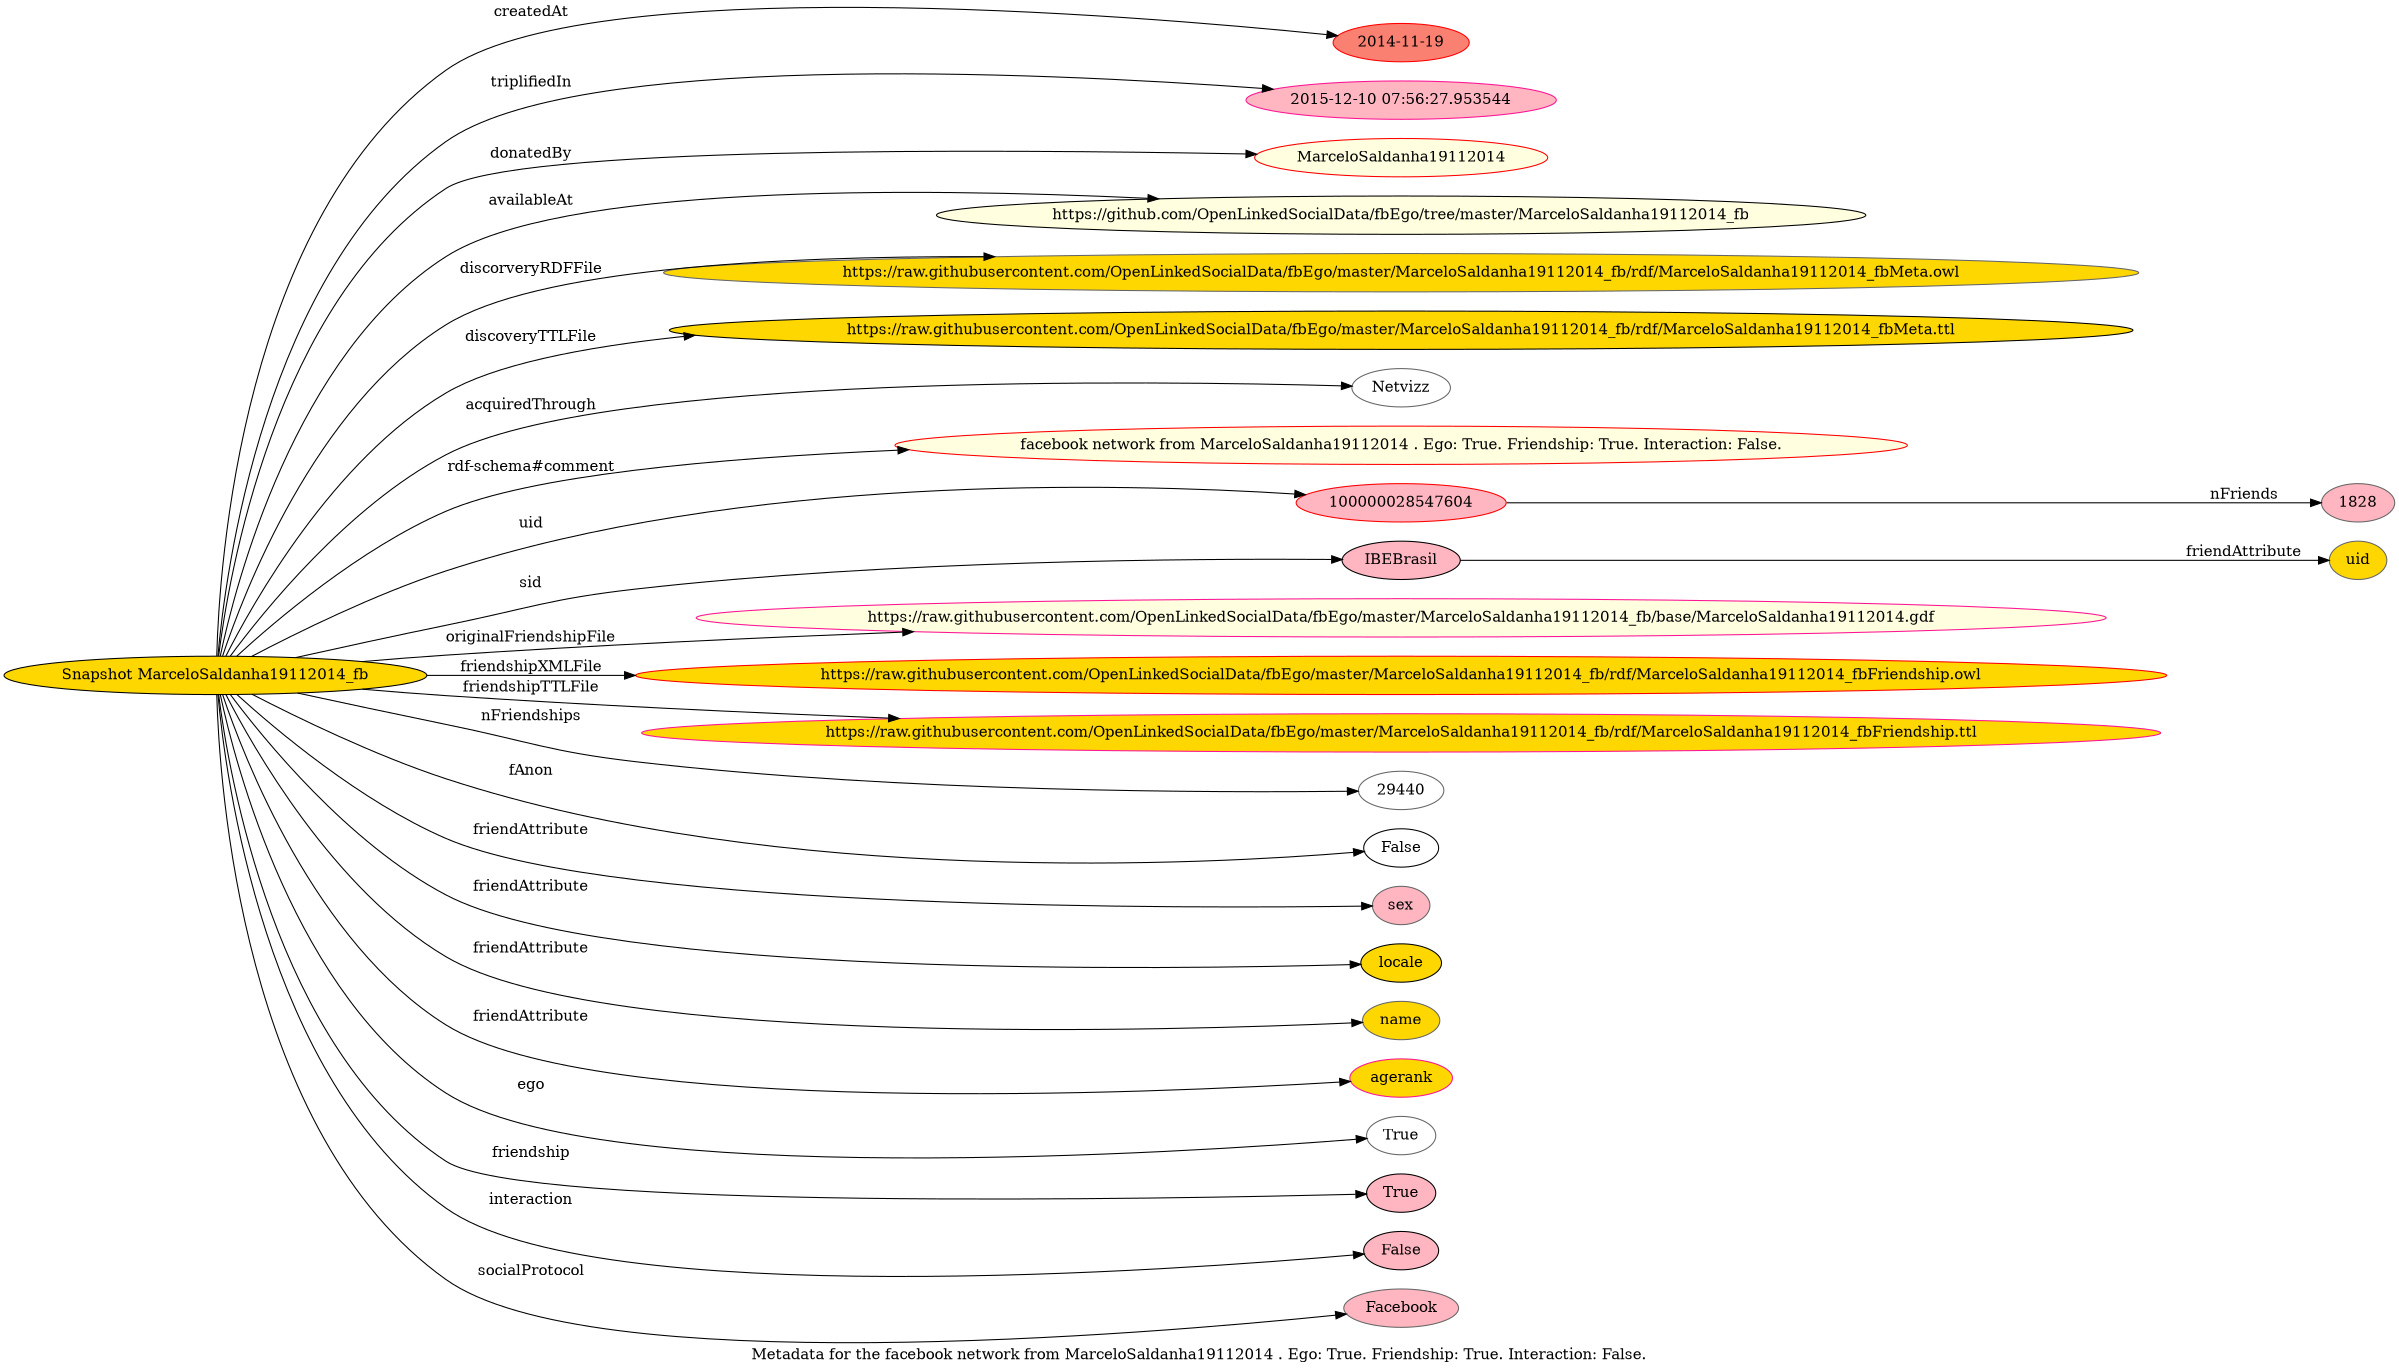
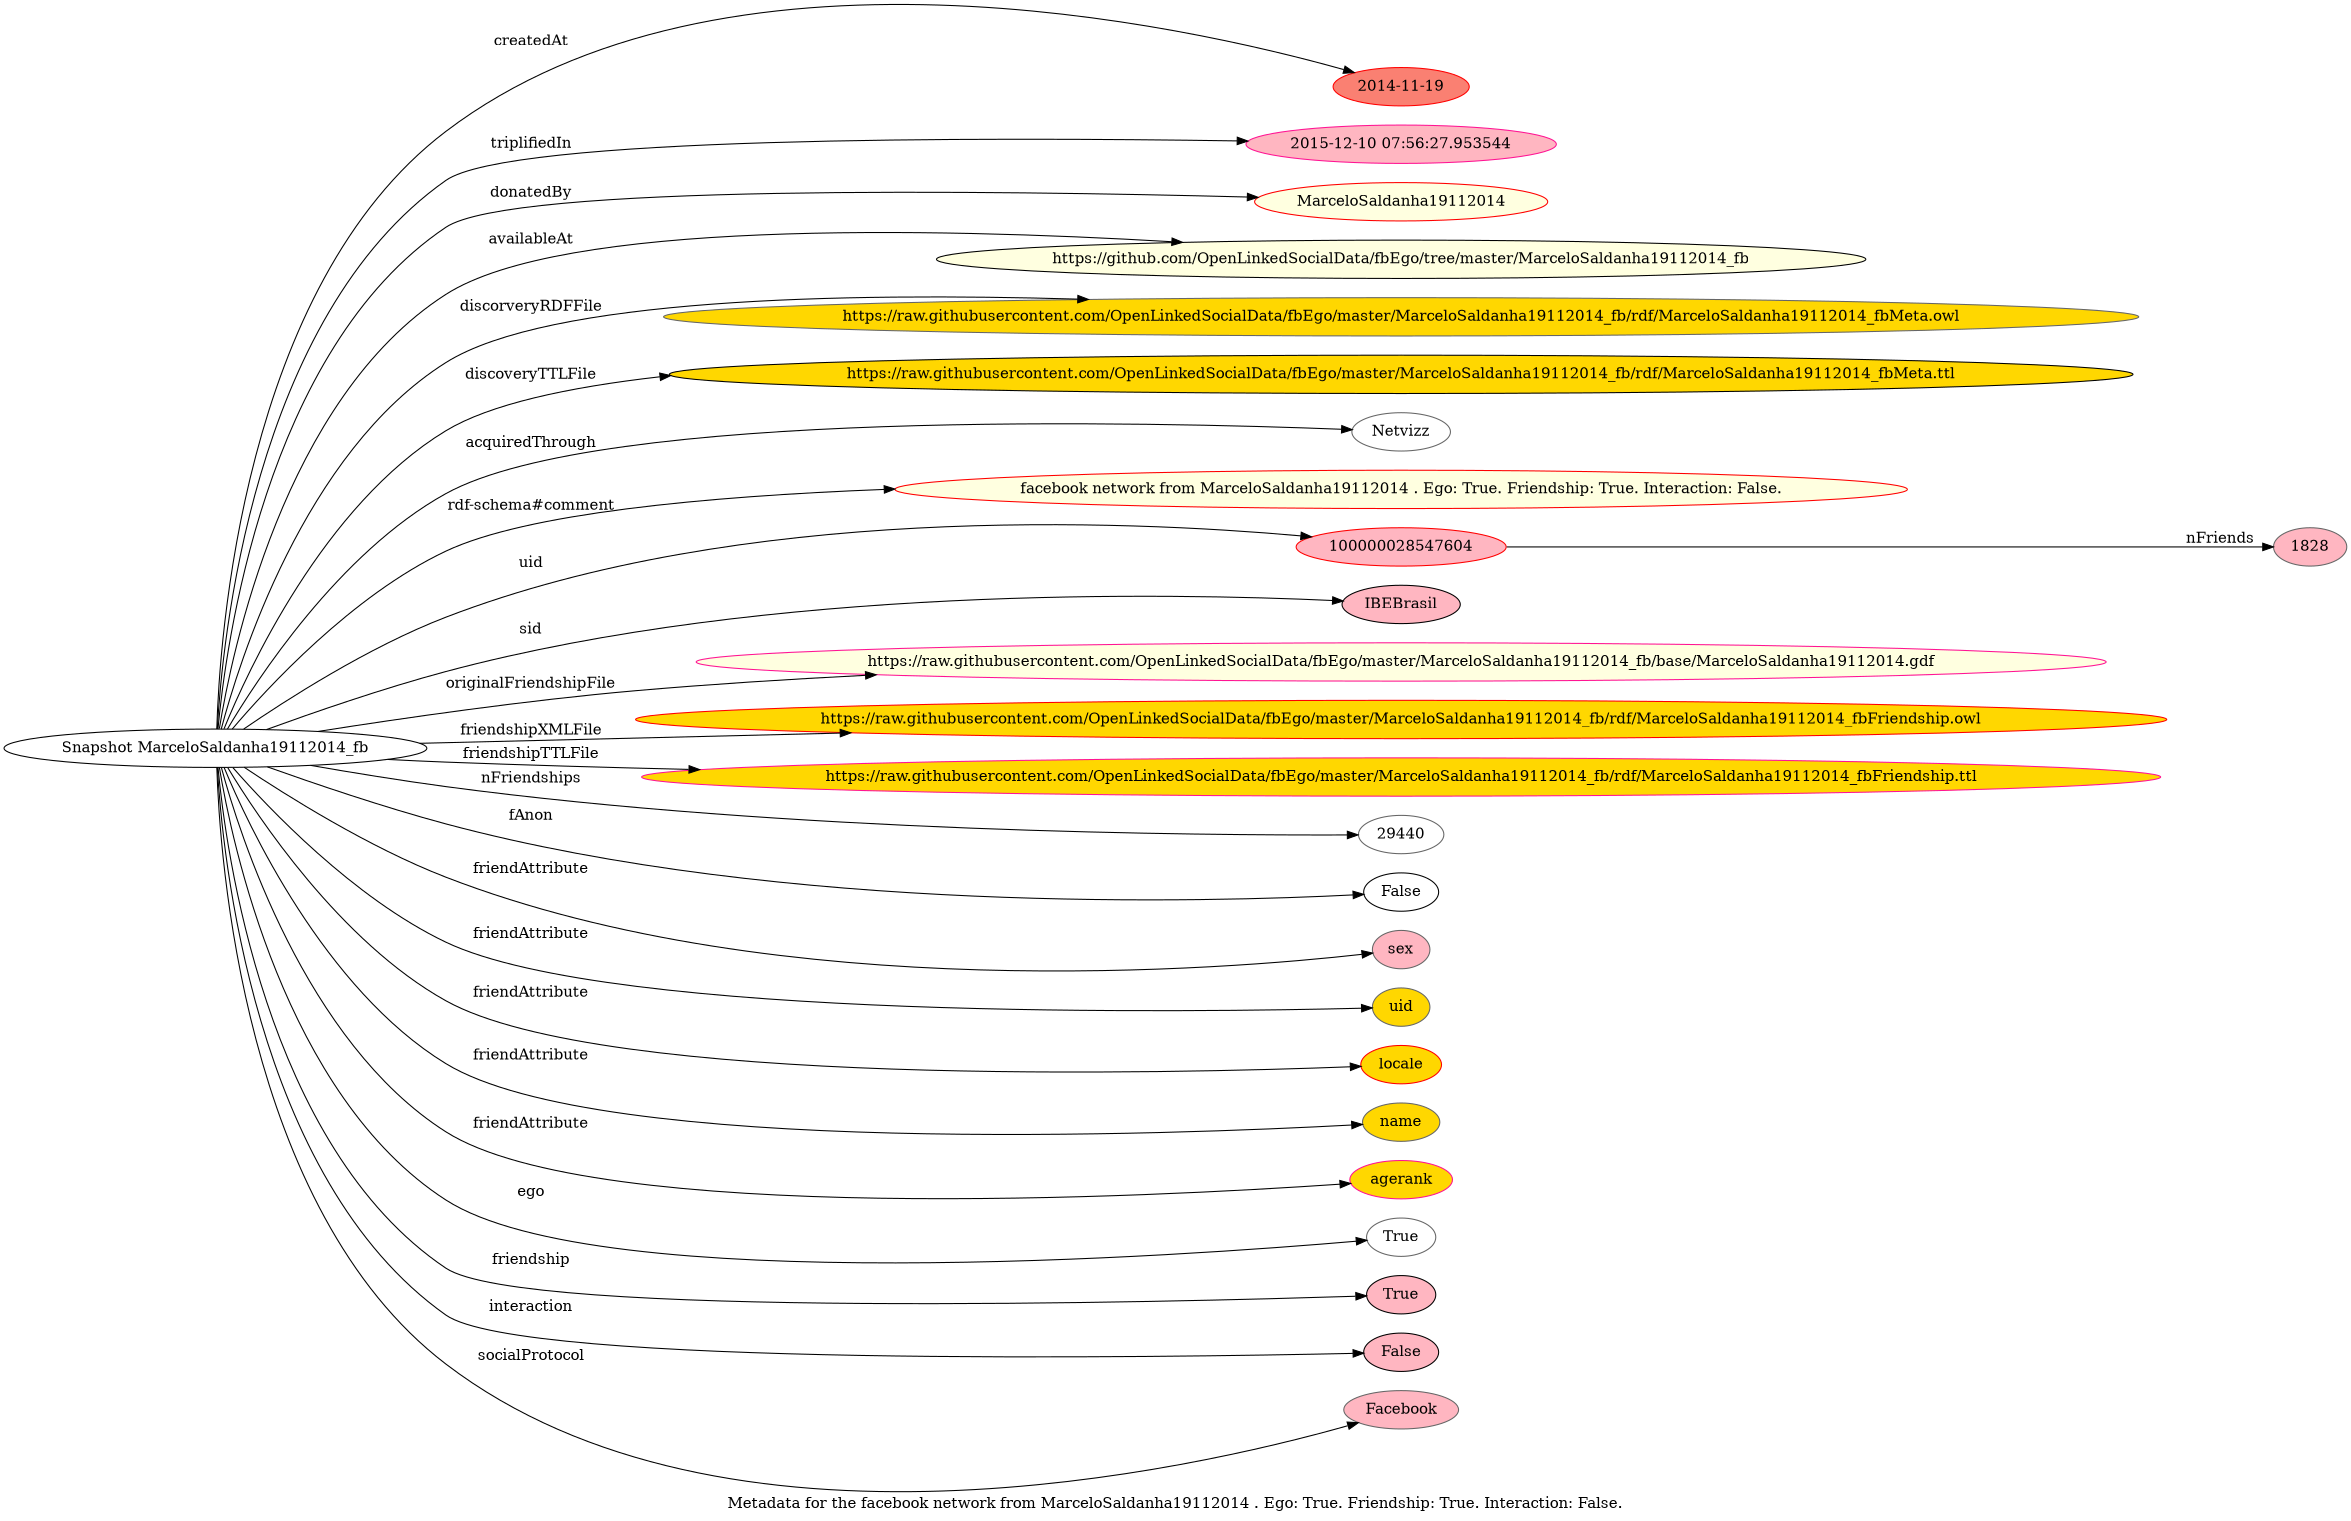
  digraph {
    label="Metadata for the facebook network from MarceloSaldanha19112014 . Ego: True. Friendship: True. Interaction: False."
    rankdir=LR
    node [color=gray40 fillcolor=lightpink style=filled]
    n1 [color=red fillcolor=salmon label="2014-11-19"]
-   "Snapshot MarceloSaldanha19112014_fb" [color=black fillcolor=gold]
+   "Snapshot MarceloSaldanha19112014_fb" [color=black fillcolor=white]
    n3 [color=deeppink label="2015-12-10 07:56:27.953544"]
    n4 [color=red fillcolor=lightyellow label=MarceloSaldanha19112014]
    n5 [color=black fillcolor=lightyellow label="https://github.com/OpenLinkedSocialData/fbEgo/tree/master/MarceloSaldanha19112014_fb"]
    n6 [fillcolor=gold label="https://raw.githubusercontent.com/OpenLinkedSocialData/fbEgo/master/MarceloSaldanha19112014_fb/rdf/MarceloSaldanha19112014_fbMeta.owl"]
    n7 [color=black fillcolor=gold label="https://raw.githubusercontent.com/OpenLinkedSocialData/fbEgo/master/MarceloSaldanha19112014_fb/rdf/MarceloSaldanha19112014_fbMeta.ttl"]
    n8 [fillcolor=white label=Netvizz]
    n9 [color=red fillcolor=lightyellow label="facebook network from MarceloSaldanha19112014 . Ego: True. Friendship: True. Interaction: False."]
    n10 [color=red label=100000028547604]
    n11 [color=black label=IBEBrasil]
    n12 [color=deeppink fillcolor=lightyellow label="https://raw.githubusercontent.com/OpenLinkedSocialData/fbEgo/master/MarceloSaldanha19112014_fb/base/MarceloSaldanha19112014.gdf"]
    n13 [color=red fillcolor=gold label="https://raw.githubusercontent.com/OpenLinkedSocialData/fbEgo/master/MarceloSaldanha19112014_fb/rdf/MarceloSaldanha19112014_fbFriendship.owl"]
    n14 [color=deeppink fillcolor=gold label="https://raw.githubusercontent.com/OpenLinkedSocialData/fbEgo/master/MarceloSaldanha19112014_fb/rdf/MarceloSaldanha19112014_fbFriendship.ttl"]
    n15 [fillcolor=white label=29440]
    n16 [color=black fillcolor=white label=False]
    n17 [label=sex]
    n18 [fillcolor=gold label=uid]
-   n19 [color=black fillcolor=gold label=locale]
+   n19 [color=red fillcolor=gold label=locale]
    n20 [fillcolor=gold label=name]
    n21 [color=deeppink fillcolor=gold label=agerank]
    n22 [fillcolor=white label=True]
    n23 [color=black label=True]
    n24 [color=black label=False]
    Facebook
    n26 [label=1828]
    "Snapshot MarceloSaldanha19112014_fb" -> n1 [label=createdAt]
    "Snapshot MarceloSaldanha19112014_fb" -> n3 [label=triplifiedIn]
    "Snapshot MarceloSaldanha19112014_fb" -> n4 [label=donatedBy]
    "Snapshot MarceloSaldanha19112014_fb" -> n5 [label=availableAt]
    "Snapshot MarceloSaldanha19112014_fb" -> n6 [label=discorveryRDFFile]
    "Snapshot MarceloSaldanha19112014_fb" -> n7 [label=discoveryTTLFile]
    "Snapshot MarceloSaldanha19112014_fb" -> n8 [label=acquiredThrough]
    "Snapshot MarceloSaldanha19112014_fb" -> n9 [label="rdf-schema#comment"]
    "Snapshot MarceloSaldanha19112014_fb" -> n10 [label=uid]
    "Snapshot MarceloSaldanha19112014_fb" -> n11 [label=sid]
    "Snapshot MarceloSaldanha19112014_fb" -> n12 [label=originalFriendshipFile]
    "Snapshot MarceloSaldanha19112014_fb" -> n13 [label=friendshipXMLFile]
    "Snapshot MarceloSaldanha19112014_fb" -> n14 [label=friendshipTTLFile]
    "Snapshot MarceloSaldanha19112014_fb" -> n15 [label=nFriendships]
    "Snapshot MarceloSaldanha19112014_fb" -> n16 [label=fAnon]
    "Snapshot MarceloSaldanha19112014_fb" -> n17 [label=friendAttribute]
-   n11 -> n18 [label=friendAttribute]
+   "Snapshot MarceloSaldanha19112014_fb" -> n18 [label=friendAttribute]
    "Snapshot MarceloSaldanha19112014_fb" -> n19 [label=friendAttribute]
    "Snapshot MarceloSaldanha19112014_fb" -> n20 [label=friendAttribute]
    "Snapshot MarceloSaldanha19112014_fb" -> n21 [label=friendAttribute]
    "Snapshot MarceloSaldanha19112014_fb" -> n22 [label=ego]
    "Snapshot MarceloSaldanha19112014_fb" -> n23 [label=friendship]
    "Snapshot MarceloSaldanha19112014_fb" -> n24 [label=interaction]
    "Snapshot MarceloSaldanha19112014_fb" -> Facebook [label=socialProtocol]
    n10 -> n26 [label=nFriends]
  }
